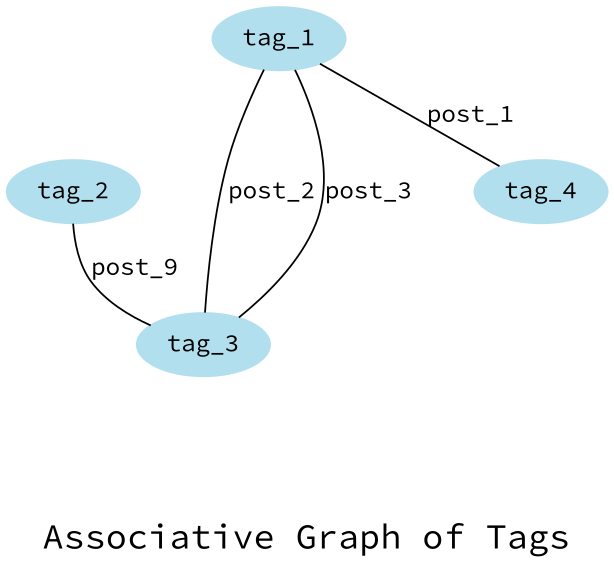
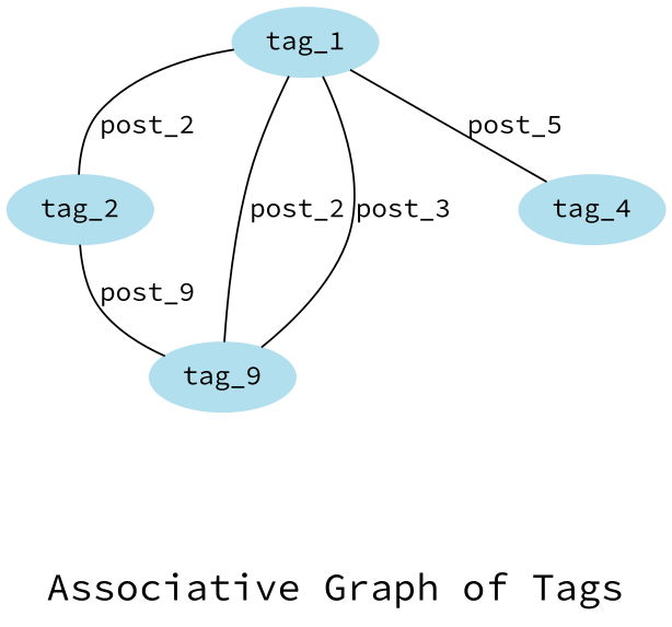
  graph {
    fontname="Source Code Pro"
    fontsize=20
    label="\nAssociative Graph of Tags"
    node [color=lightblue2 fontname="Source Code Pro" style=filled]
    edge [fontname="Source Code Pro"]
    tag_1
    tag_2
-   tag_3
+   tag_3 [label=tag_9]
    tag_4
+   tag_1 -- tag_2 [label=post_2]
    tag_1 -- tag_3 [label=post_2]
    tag_1 -- tag_3 [label=post_3]
-   tag_1 -- tag_4 [label=post_1]
+   tag_1 -- tag_4 [label=post_5]
    tag_2 -- tag_3 [label=post_9]
  }
